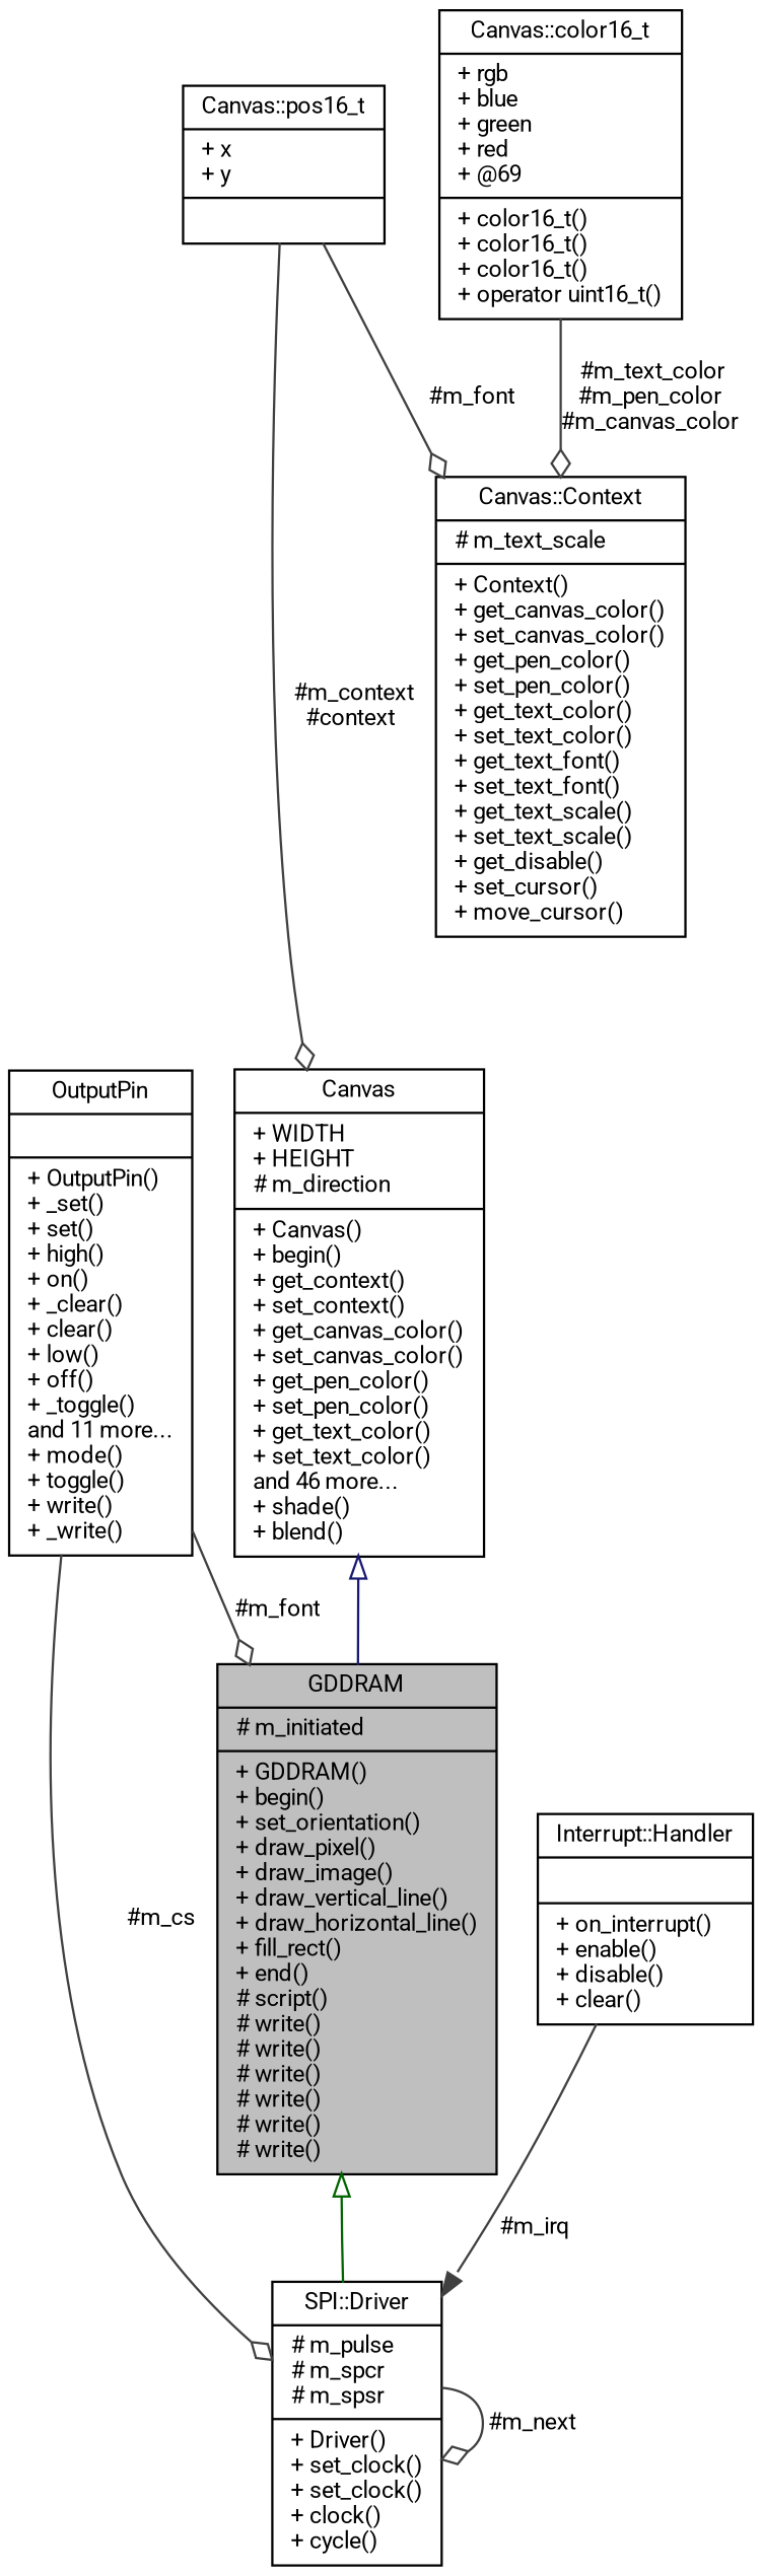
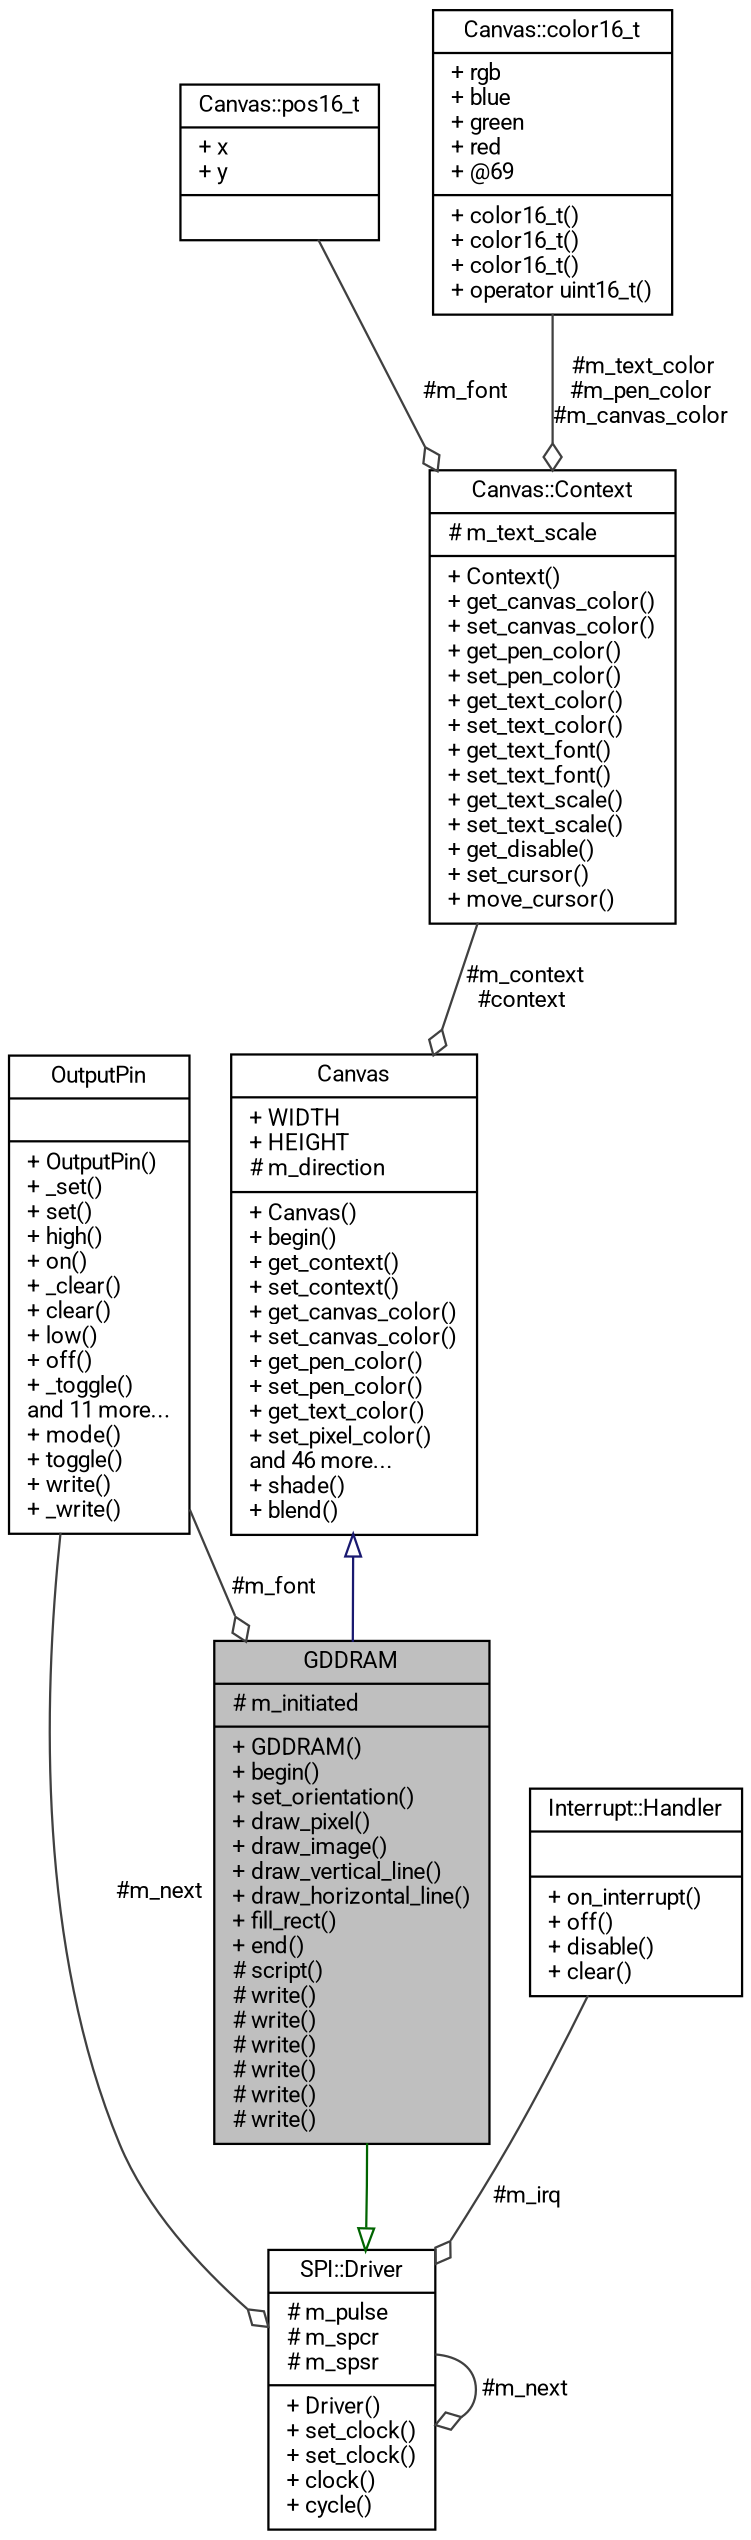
  digraph {
    fontname=Roboto
    node [color=black fillcolor=white fontname=Roboto fontsize=10 shape=record style=filled]
    edge [color=grey25 fontname=Roboto fontsize=10 labelfontname=Helvetica labelfontsize=10 style=solid arrowhead=odiamond]
    n1 [fillcolor=grey75 fontcolor=black height=0.2 label="{GDDRAM\n|# m_initiated\l|+ GDDRAM()\l+ begin()\l+ set_orientation()\l+ draw_pixel()\l+ draw_image()\l+ draw_vertical_line()\l+ draw_horizontal_line()\l+ fill_rect()\l+ end()\l# script()\l# write()\l# write()\l# write()\l# write()\l# write()\l# write()\l}" width=0.4]
-   n2 [height=0.2 label="{Canvas\n|+ WIDTH\l+ HEIGHT\l# m_direction\l|+ Canvas()\l+ begin()\l+ get_context()\l+ set_context()\l+ get_canvas_color()\l+ set_canvas_color()\l+ get_pen_color()\l+ set_pen_color()\l+ get_text_color()\l+ set_text_color()\land 46 more...\l+ shade()\l+ blend()\l}" width=0.4]
+   n2 [height=0.2 label="{Canvas\n|+ WIDTH\l+ HEIGHT\l# m_direction\l|+ Canvas()\l+ begin()\l+ get_context()\l+ set_context()\l+ get_canvas_color()\l+ set_canvas_color()\l+ get_pen_color()\l+ set_pen_color()\l+ get_text_color()\l+ set_pixel_color()\land 46 more...\l+ shade()\l+ blend()\l}" width=0.4]
    n3 [height=0.2 label="{Canvas::Context\n|# m_text_scale\l|+ Context()\l+ get_canvas_color()\l+ set_canvas_color()\l+ get_pen_color()\l+ set_pen_color()\l+ get_text_color()\l+ set_text_color()\l+ get_text_font()\l+ set_text_font()\l+ get_text_scale()\l+ set_text_scale()\l+ get_disable()\l+ set_cursor()\l+ move_cursor()\l}" width=0.4]
    n4 [height=0.2 label="{Canvas::pos16_t\n|+ x\l+ y\l|}" width=0.4]
    n5 [height=0.2 label="{Canvas::color16_t\n|+ rgb\l+ blue\l+ green\l+ red\l+ @69\l|+ color16_t()\l+ color16_t()\l+ color16_t()\l+ operator uint16_t()\l}" width=0.4]
    n6 [height=0.2 label="{SPI::Driver\n|# m_pulse\l# m_spcr\l# m_spsr\l|+ Driver()\l+ set_clock()\l+ set_clock()\l+ clock()\l+ cycle()\l}" width=0.4]
    n7 [height=0.2 label="{OutputPin\n||+ OutputPin()\l+ _set()\l+ set()\l+ high()\l+ on()\l+ _clear()\l+ clear()\l+ low()\l+ off()\l+ _toggle()\land 11 more...\l+ mode()\l+ toggle()\l+ write()\l+ _write()\l}" width=0.4]
-   n8 [height=0.2 label="{Interrupt::Handler\n||+ on_interrupt()\l+ enable()\l+ disable()\l+ clear()\l}" width=0.4]
+   n8 [height=0.2 label="{Interrupt::Handler\n||+ on_interrupt()\l+ off()\l+ disable()\l+ clear()\l}" width=0.4]
    n2 -> n1 [arrowtail=onormal color=midnightblue dir=back arrowhead=""]
-   n4 -> n2 [label=" #m_context\n#context"]
+   n3 -> n2 [label=" #m_context\n#context"]
    n4 -> n3 [label=" #m_font"]
    n5 -> n3 [label=" #m_text_color\n#m_pen_color\n#m_canvas_color"]
-   n1 -> n6 [arrowtail=onormal color=darkgreen dir=back arrowhead=""]
+   n6 -> n1 [arrowtail=onormal color=darkgreen dir=back arrowhead=""]
    n6 -> n6 [label=" #m_next"]
    n7 -> n1 [label=" #m_font"]
-   n7 -> n6 [label=" #m_cs"]
-   n8 -> n6 [arrowhead=normal label=" #m_irq"]
+   n7 -> n6 [label=" #m_next"]
+   n8 -> n6 [label=" #m_irq"]
  }
